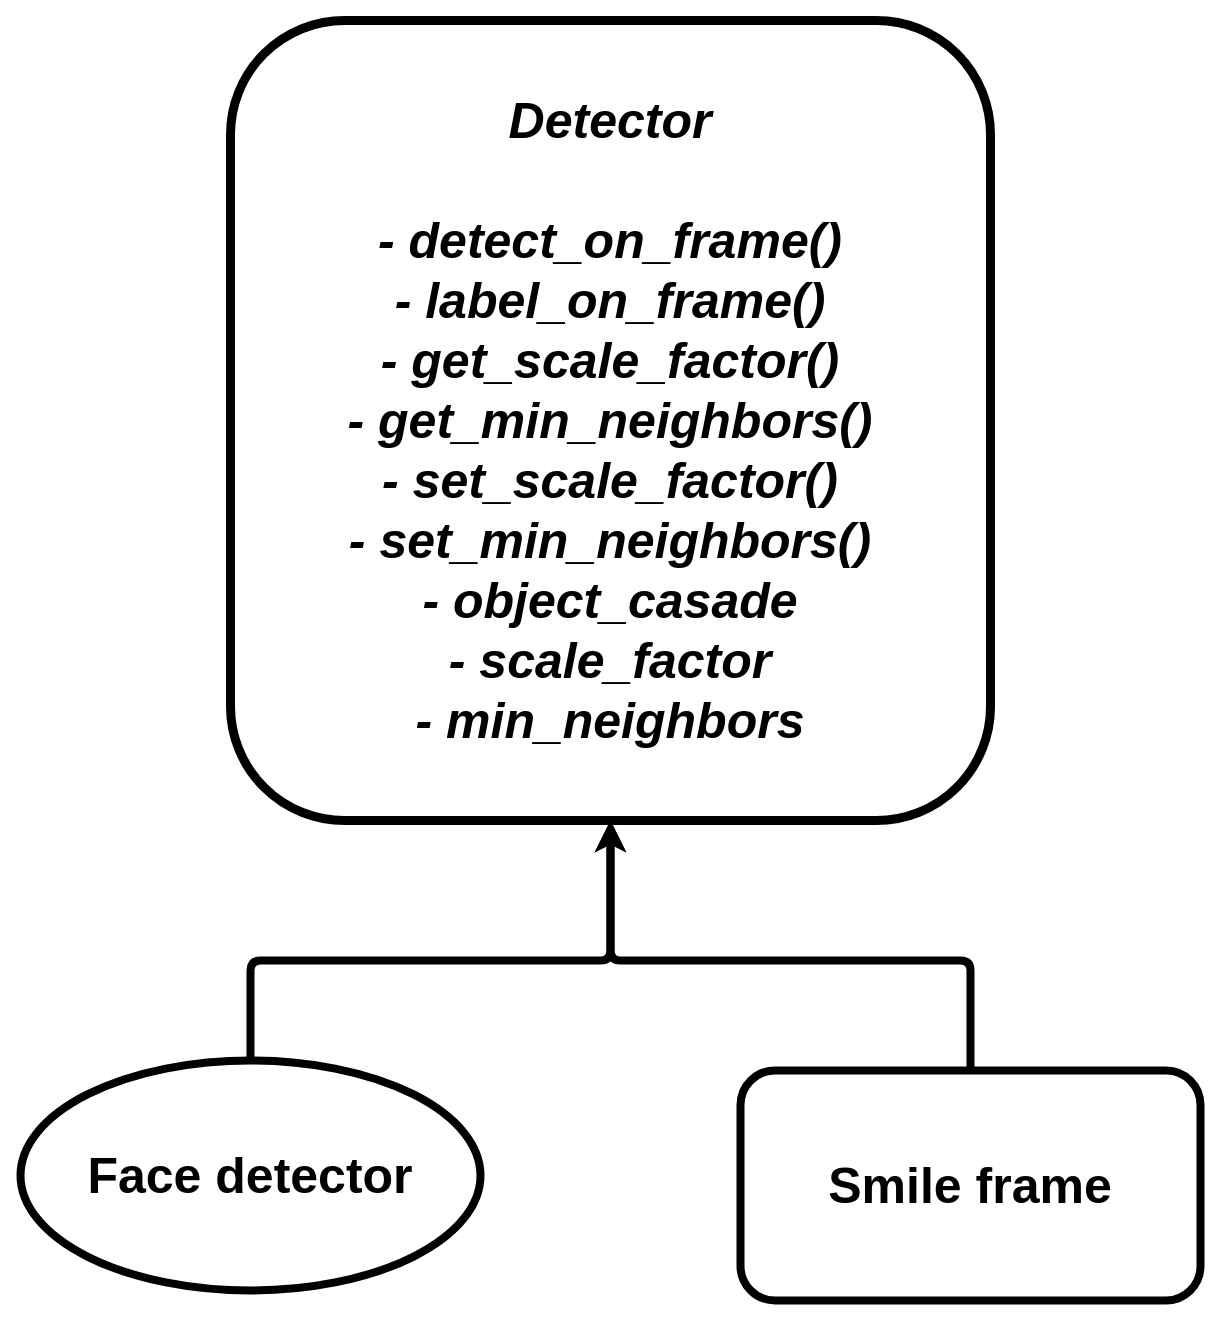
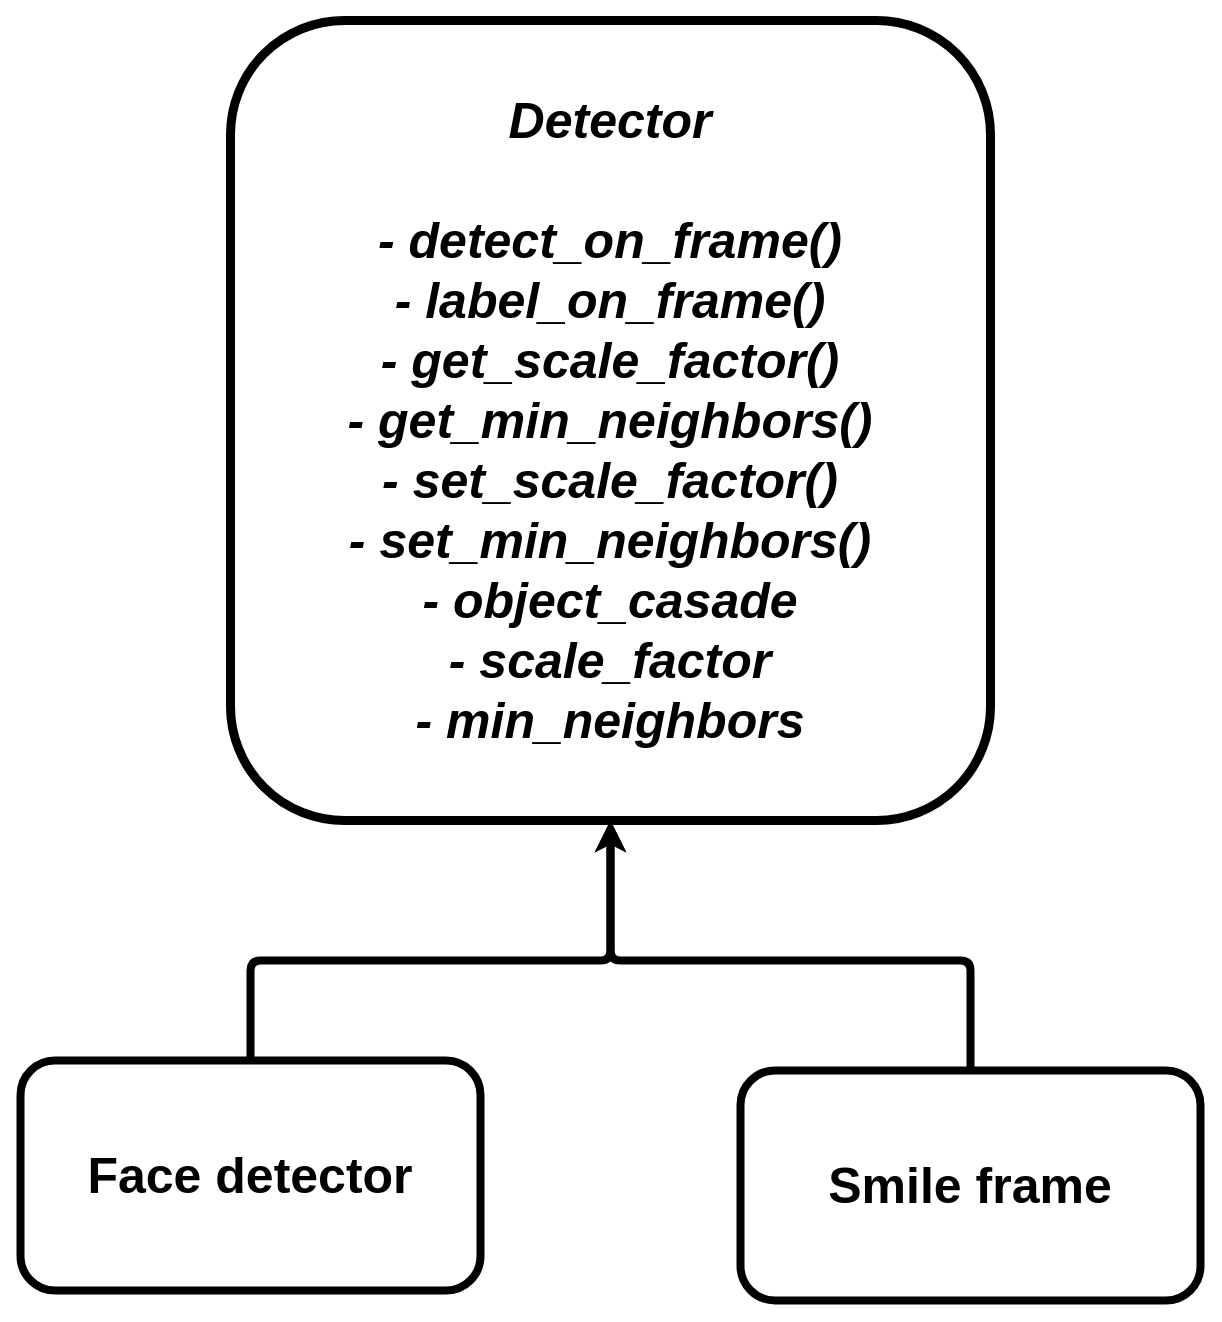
  <mxCell id="0" />
  <mxCell id="1" parent="0" />
  <mxCell id="2" value="&lt;font style=&quot;font-size: 50px&quot;&gt;&lt;i&gt;&lt;b&gt;Detector&lt;br&gt;&lt;br&gt;- detect_on_frame()&lt;br&gt;- label_on_frame()&lt;br&gt;- get_scale_factor()&lt;br&gt;- get_min_neighbors()&lt;br&gt;- set_scale_factor()&lt;br&gt;- set_min_neighbors()&lt;br&gt;- object_casade&lt;br&gt;- scale_factor&lt;br&gt;- min_neighbors&lt;/b&gt;&lt;/i&gt;&lt;br&gt;&lt;/font&gt;" style="rounded=1;whiteSpace=wrap;html=1;strokeWidth=9;" parent="1" vertex="1"><mxGeometry x="230" y="20" width="760" height="800" as="geometry" /></mxCell>
- <mxCell id="3" value="&lt;font style=&quot;font-size: 50px&quot;&gt;&lt;b&gt;Face detector&lt;/b&gt;&lt;br&gt;&lt;/font&gt;" style="ellipse;whiteSpace=wrap;html=1;strokeWidth=8;" vertex="1" parent="1"><mxGeometry x="20" y="1060" width="460" height="230" as="geometry" /></mxCell>
+ <mxCell id="3" value="&lt;font style=&quot;font-size: 50px&quot;&gt;&lt;b&gt;Face detector&lt;/b&gt;&lt;br&gt;&lt;/font&gt;" style="rounded=1;whiteSpace=wrap;html=1;strokeWidth=8;" vertex="1" parent="1"><mxGeometry x="20" y="1060" width="460" height="230" as="geometry" /></mxCell>
  <mxCell id="4" value="&lt;font style=&quot;font-size: 50px&quot;&gt;&lt;b&gt;Smile frame&lt;/b&gt;&lt;br&gt;&lt;/font&gt;" style="rounded=1;whiteSpace=wrap;html=1;strokeWidth=8;" vertex="1" parent="1"><mxGeometry x="740" y="1070" width="460" height="230" as="geometry" /></mxCell>
  <mxCell id="5" value="" style="endArrow=classic;html=1;exitX=0.5;exitY=0;exitDx=0;exitDy=0;entryX=0.5;entryY=1;entryDx=0;entryDy=0;strokeWidth=8;" edge="1" parent="1" source="3" target="2"><mxGeometry width="50" height="50" relative="1" as="geometry"><mxPoint x="630" y="660" as="sourcePoint" /><mxPoint x="630" y="1000" as="targetPoint" /><Array as="points"><mxPoint x="250" y="960" /><mxPoint x="610" y="960" /></Array></mxGeometry></mxCell>
  <mxCell id="6" value="" style="endArrow=classic;html=1;exitX=0.5;exitY=0;exitDx=0;exitDy=0;entryX=0.5;entryY=1;entryDx=0;entryDy=0;strokeWidth=8;" edge="1" parent="1" source="4" target="2"><mxGeometry width="50" height="50" relative="1" as="geometry"><mxPoint x="630" y="660" as="sourcePoint" /><mxPoint x="680" y="610" as="targetPoint" /><Array as="points"><mxPoint x="970" y="960" /><mxPoint x="610" y="960" /></Array></mxGeometry></mxCell>
